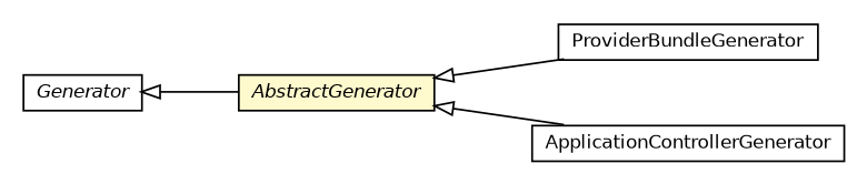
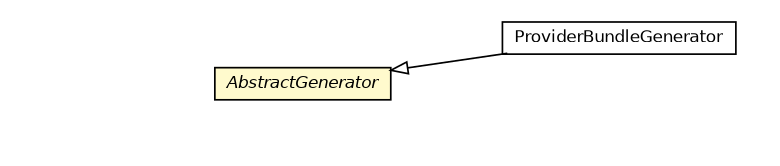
  digraph {
    nodesep=0.25
    rankdir=LR
    ranksep=0.5
    node [fontcolor=black fontname=Helvetica fontsize=10.0 shape=plaintext]
    edge [arrowtail=empty dir=back fontname=Helvetica fontsize=10 headport=p labelfontname=Helvetica labelfontsize=10 tailport=p]
    n1 [label=<<table title="com.gwtplatform.mvp.rebind.ProviderBundleGenerator" border="0" cellborder="1" cellspacing="0" cellpadding="2" port="p" href="./ProviderBundleGenerator.html"> 		<tr><td><table border="0" cellspacing="0" cellpadding="1"> <tr><td align="center" balign="center"> ProviderBundleGenerator </td></tr> 		</table></td></tr> 		</table>>]
-   n2 [label=<<table title="com.gwtplatform.mvp.rebind.ApplicationControllerGenerator" border="0" cellborder="1" cellspacing="0" cellpadding="2" port="p" href="./ApplicationControllerGenerator.html"> 		<tr><td><table border="0" cellspacing="0" cellpadding="1"> <tr><td align="center" balign="center"> ApplicationControllerGenerator </td></tr> 		</table></td></tr> 		</table>>]
    n3 [label=<<table title="com.gwtplatform.mvp.rebind.AbstractGenerator" border="0" cellborder="1" cellspacing="0" cellpadding="2" port="p" bgcolor="lemonChiffon" href="./AbstractGenerator.html"> 		<tr><td><table border="0" cellspacing="0" cellpadding="1"> <tr><td align="center" balign="center"><font face="Helvetica-Oblique"> AbstractGenerator </font></td></tr> 		</table></td></tr> 		</table>>]
-   n4 [label=<<table title="com.google.gwt.core.ext.Generator" border="0" cellborder="1" cellspacing="0" cellpadding="2" port="p" href="http://google-web-toolkit.googlecode.com/svn/javadoc/latest/com/google/gwt/core/ext/Generator.html"> 		<tr><td><table border="0" cellspacing="0" cellpadding="1"> <tr><td align="center" balign="center"><font face="Helvetica-Oblique"> Generator </font></td></tr> 		</table></td></tr> 		</table>>]
    n3 -> n1
-   n3 -> n2
-   n4 -> n3
  }
